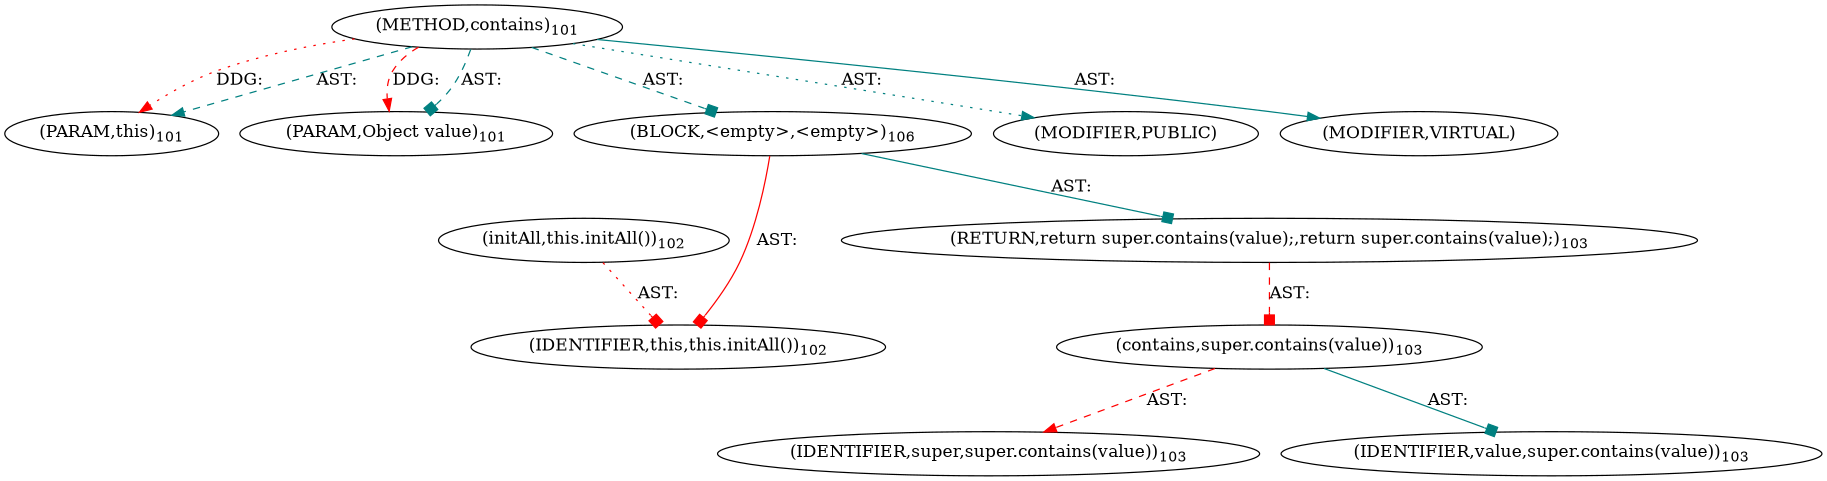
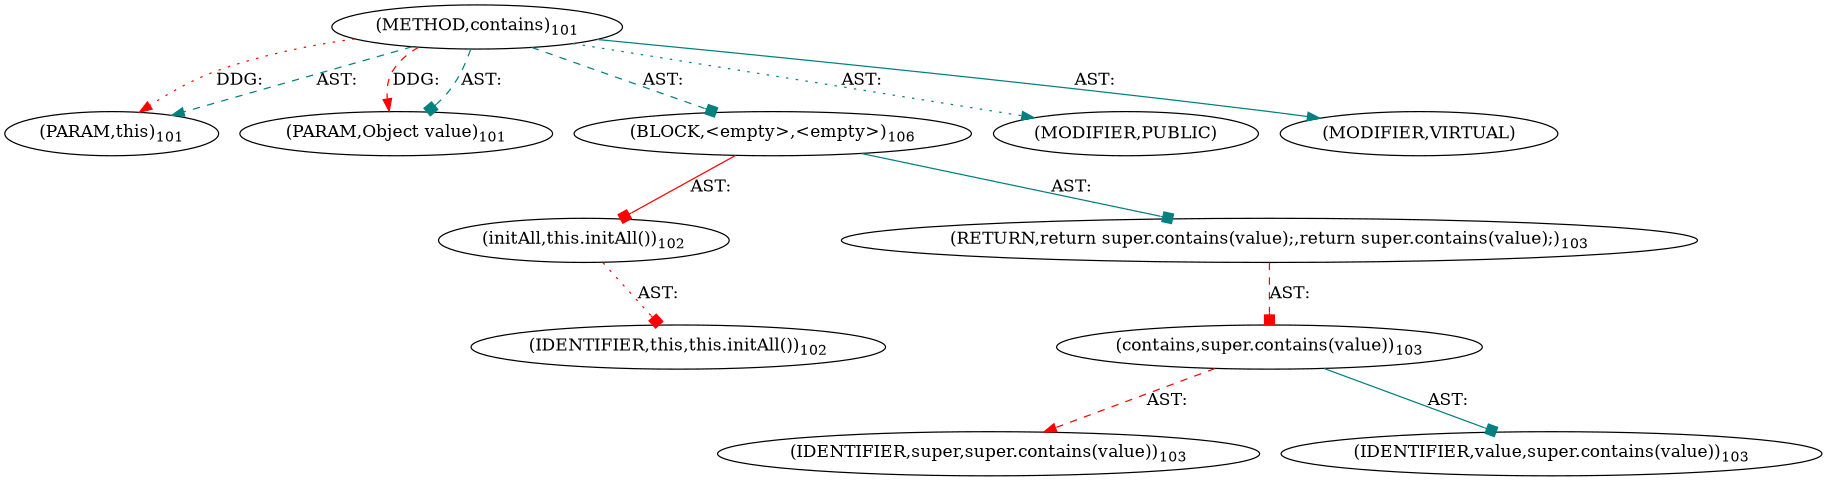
  digraph {
    edge [arrowhead=box color=teal style=dashed]
    n1 [label=<(METHOD,contains)<SUB>101</SUB>>]
    n2 [label=<(PARAM,this)<SUB>101</SUB>>]
    n3 [label=<(PARAM,Object value)<SUB>101</SUB>>]
    n4 [label=<(BLOCK,&lt;empty&gt;,&lt;empty&gt;)<SUB>106</SUB>>]
    n5 [label=<(MODIFIER,PUBLIC)>]
    n6 [label=<(MODIFIER,VIRTUAL)>]
    n7 [label=<(initAll,this.initAll())<SUB>102</SUB>>]
    n8 [label=<(RETURN,return super.contains(value);,return super.contains(value);)<SUB>103</SUB>>]
    n9 [label=<(IDENTIFIER,this,this.initAll())<SUB>102</SUB>>]
    n10 [label=<(contains,super.contains(value))<SUB>103</SUB>>]
    n11 [label=<(IDENTIFIER,super,super.contains(value))<SUB>103</SUB>>]
    n12 [label=<(IDENTIFIER,value,super.contains(value))<SUB>103</SUB>>]
    n1 -> n2 [arrowhead=normal label="AST: "]
    n1 -> n2 [arrowhead=normal color=red label="DDG: " style=dotted]
    n1 -> n3 [label="AST: "]
    n1 -> n3 [arrowhead=normal color=red label="DDG: "]
    n1 -> n4 [label="AST: "]
    n1 -> n5 [arrowhead=normal label="AST: " style=dotted]
    n1 -> n6 [arrowhead=normal label="AST: " style=solid]
-   n4 -> n9 [color=red label="AST: " style=solid]
+   n4 -> n7 [color=red label="AST: " style=solid]
    n4 -> n8 [label="AST: " style=solid]
    n7 -> n9 [color=red label="AST: " style=dotted]
    n8 -> n10 [color=red label="AST: "]
    n10 -> n11 [arrowhead=normal color=red label="AST: "]
    n10 -> n12 [label="AST: " style=solid]
  }
